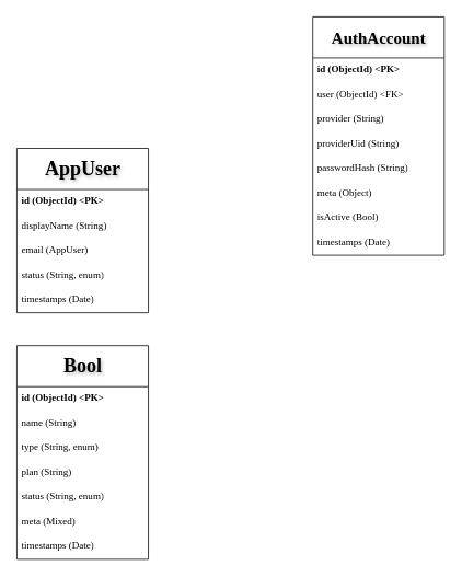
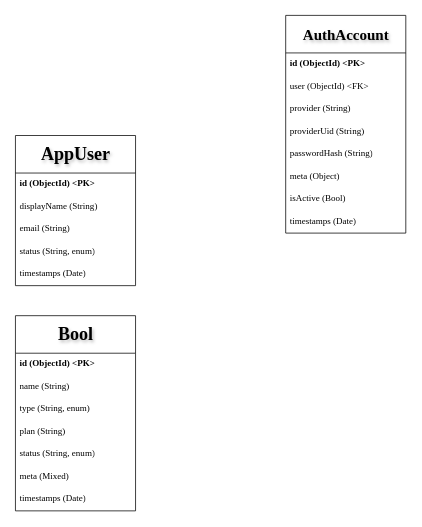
  <mxCell id="0" />
  <mxCell id="1" parent="0" />
  <mxCell id="2" value="AppUser" style="swimlane;fontStyle=1;childLayout=stackLayout;horizontal=1;startSize=50;horizontalStack=0;resizeParent=1;resizeParentMax=0;resizeLast=0;collapsible=1;marginBottom=0;align=center;fontSize=24;fontFamily=Zalando Sans;fontSource=https%3A%2F%2Ffonts.googleapis.com%2Fcss%3Ffamily%3DZalando%2BSans;spacing=0;verticalAlign=middle;labelBorderColor=none;textShadow=1;html=1;" vertex="1" parent="1"><mxGeometry x="20" y="180" width="160" height="200" as="geometry" /></mxCell>
  <mxCell id="3" value="&lt;b&gt;id (ObjectId) &amp;lt;PK&amp;gt;&lt;/b&gt;" style="text;strokeColor=none;fillColor=none;spacingLeft=4;spacingRight=4;overflow=hidden;rotatable=0;points=[[0,0.5],[1,0.5]];portConstraint=eastwest;fontSize=12;whiteSpace=wrap;html=1;fontFamily=Zalando Sans;fontSource=https%3A%2F%2Ffonts.googleapis.com%2Fcss%3Ffamily%3DZalando%2BSans;" vertex="1" parent="2"><mxGeometry y="50" width="160" height="30" as="geometry" /></mxCell>
  <mxCell id="4" value="displayName (String)" style="text;strokeColor=none;fillColor=none;spacingLeft=4;spacingRight=4;overflow=hidden;rotatable=0;points=[[0,0.5],[1,0.5]];portConstraint=eastwest;fontSize=12;whiteSpace=wrap;html=1;fontFamily=Zalando Sans;fontSource=https%3A%2F%2Ffonts.googleapis.com%2Fcss%3Ffamily%3DZalando%2BSans;" vertex="1" parent="2"><mxGeometry y="80" width="160" height="30" as="geometry" /></mxCell>
- <mxCell id="5" value="email (AppUser)" style="text;strokeColor=none;fillColor=none;spacingLeft=4;spacingRight=4;overflow=hidden;rotatable=0;points=[[0,0.5],[1,0.5]];portConstraint=eastwest;fontSize=12;whiteSpace=wrap;html=1;fontFamily=Zalando Sans;fontSource=https%3A%2F%2Ffonts.googleapis.com%2Fcss%3Ffamily%3DZalando%2BSans;" vertex="1" parent="2"><mxGeometry y="110" width="160" height="30" as="geometry" /></mxCell>
+ <mxCell id="5" value="email (String)" style="text;strokeColor=none;fillColor=none;spacingLeft=4;spacingRight=4;overflow=hidden;rotatable=0;points=[[0,0.5],[1,0.5]];portConstraint=eastwest;fontSize=12;whiteSpace=wrap;html=1;fontFamily=Zalando Sans;fontSource=https%3A%2F%2Ffonts.googleapis.com%2Fcss%3Ffamily%3DZalando%2BSans;" vertex="1" parent="2"><mxGeometry y="110" width="160" height="30" as="geometry" /></mxCell>
  <mxCell id="6" value="status (String, enum)" style="text;strokeColor=none;fillColor=none;spacingLeft=4;spacingRight=4;overflow=hidden;rotatable=0;points=[[0,0.5],[1,0.5]];portConstraint=eastwest;fontSize=12;whiteSpace=wrap;html=1;fontFamily=Zalando Sans;fontSource=https%3A%2F%2Ffonts.googleapis.com%2Fcss%3Ffamily%3DZalando%2BSans;" vertex="1" parent="2"><mxGeometry y="140" width="160" height="30" as="geometry" /></mxCell>
  <mxCell id="7" value="timestamps (Date)" style="text;strokeColor=none;fillColor=none;spacingLeft=4;spacingRight=4;overflow=hidden;rotatable=0;points=[[0,0.5],[1,0.5]];portConstraint=eastwest;fontSize=12;whiteSpace=wrap;html=1;fontFamily=Zalando Sans;fontSource=https%3A%2F%2Ffonts.googleapis.com%2Fcss%3Ffamily%3DZalando%2BSans;" vertex="1" parent="2"><mxGeometry y="170" width="160" height="30" as="geometry" /></mxCell>
  <mxCell id="8" value="&lt;font style=&quot;font-size: 20px;&quot;&gt;AuthAccount&lt;/font&gt;" style="swimlane;fontStyle=1;childLayout=stackLayout;horizontal=1;startSize=50;horizontalStack=0;resizeParent=1;resizeParentMax=0;resizeLast=0;collapsible=1;marginBottom=0;align=center;fontSize=24;fontFamily=Zalando Sans;fontSource=https%3A%2F%2Ffonts.googleapis.com%2Fcss%3Ffamily%3DZalando%2BSans;spacing=0;verticalAlign=middle;labelBorderColor=none;textShadow=1;html=1;" vertex="1" parent="1"><mxGeometry x="380" y="20" width="160" height="290" as="geometry" /></mxCell>
  <mxCell id="9" value="&lt;b&gt;id (ObjectId) &amp;lt;PK&amp;gt;&lt;/b&gt;" style="text;strokeColor=none;fillColor=none;spacingLeft=4;spacingRight=4;overflow=hidden;rotatable=0;points=[[0,0.5],[1,0.5]];portConstraint=eastwest;fontSize=12;whiteSpace=wrap;html=1;fontFamily=Zalando Sans;fontSource=https%3A%2F%2Ffonts.googleapis.com%2Fcss%3Ffamily%3DZalando%2BSans;" vertex="1" parent="8"><mxGeometry y="50" width="160" height="30" as="geometry" /></mxCell>
  <mxCell id="10" value="user (ObjectId) &amp;lt;FK&amp;gt;" style="text;strokeColor=none;fillColor=none;spacingLeft=4;spacingRight=4;overflow=hidden;rotatable=0;points=[[0,0.5],[1,0.5]];portConstraint=eastwest;fontSize=12;whiteSpace=wrap;html=1;fontFamily=Zalando Sans;fontSource=https%3A%2F%2Ffonts.googleapis.com%2Fcss%3Ffamily%3DZalando%2BSans;" vertex="1" parent="8"><mxGeometry y="80" width="160" height="30" as="geometry" /></mxCell>
  <mxCell id="11" value="&lt;span style=&quot;color: rgb(0, 0, 0);&quot;&gt;provider&amp;nbsp;&lt;/span&gt;(String)" style="text;strokeColor=none;fillColor=none;spacingLeft=4;spacingRight=4;overflow=hidden;rotatable=0;points=[[0,0.5],[1,0.5]];portConstraint=eastwest;fontSize=12;whiteSpace=wrap;html=1;fontFamily=Zalando Sans;fontSource=https%3A%2F%2Ffonts.googleapis.com%2Fcss%3Ffamily%3DZalando%2BSans;" vertex="1" parent="8"><mxGeometry y="110" width="160" height="30" as="geometry" /></mxCell>
  <mxCell id="12" value="&lt;span style=&quot;color: rgb(0, 0, 0);&quot;&gt;providerUid&amp;nbsp;&lt;/span&gt;(String)" style="text;strokeColor=none;fillColor=none;spacingLeft=4;spacingRight=4;overflow=hidden;rotatable=0;points=[[0,0.5],[1,0.5]];portConstraint=eastwest;fontSize=12;whiteSpace=wrap;html=1;fontFamily=Zalando Sans;fontSource=https%3A%2F%2Ffonts.googleapis.com%2Fcss%3Ffamily%3DZalando%2BSans;" vertex="1" parent="8"><mxGeometry y="140" width="160" height="30" as="geometry" /></mxCell>
  <mxCell id="13" value="&lt;span style=&quot;color: rgb(0, 0, 0);&quot;&gt;passwordHash (String)&lt;/span&gt;" style="text;strokeColor=none;fillColor=none;spacingLeft=4;spacingRight=4;overflow=hidden;rotatable=0;points=[[0,0.5],[1,0.5]];portConstraint=eastwest;fontSize=12;whiteSpace=wrap;html=1;fontFamily=Zalando Sans;fontSource=https%3A%2F%2Ffonts.googleapis.com%2Fcss%3Ffamily%3DZalando%2BSans;" vertex="1" parent="8"><mxGeometry y="170" width="160" height="30" as="geometry" /></mxCell>
  <mxCell id="14" value="meta (Object)" style="text;strokeColor=none;fillColor=none;spacingLeft=4;spacingRight=4;overflow=hidden;rotatable=0;points=[[0,0.5],[1,0.5]];portConstraint=eastwest;fontSize=12;whiteSpace=wrap;html=1;fontFamily=Zalando Sans;fontSource=https%3A%2F%2Ffonts.googleapis.com%2Fcss%3Ffamily%3DZalando%2BSans;" vertex="1" parent="8"><mxGeometry y="200" width="160" height="30" as="geometry" /></mxCell>
  <mxCell id="15" value="isActive (Bool)" style="text;strokeColor=none;fillColor=none;spacingLeft=4;spacingRight=4;overflow=hidden;rotatable=0;points=[[0,0.5],[1,0.5]];portConstraint=eastwest;fontSize=12;whiteSpace=wrap;html=1;fontFamily=Zalando Sans;fontSource=https%3A%2F%2Ffonts.googleapis.com%2Fcss%3Ffamily%3DZalando%2BSans;" vertex="1" parent="8"><mxGeometry y="230" width="160" height="30" as="geometry" /></mxCell>
  <mxCell id="16" value="timestamps (Date)" style="text;strokeColor=none;fillColor=none;spacingLeft=4;spacingRight=4;overflow=hidden;rotatable=0;points=[[0,0.5],[1,0.5]];portConstraint=eastwest;fontSize=12;whiteSpace=wrap;html=1;fontFamily=Zalando Sans;fontSource=https%3A%2F%2Ffonts.googleapis.com%2Fcss%3Ffamily%3DZalando%2BSans;" vertex="1" parent="8"><mxGeometry y="260" width="160" height="30" as="geometry" /></mxCell>
  <mxCell id="17" value="Bool" style="swimlane;fontStyle=1;childLayout=stackLayout;horizontal=1;startSize=50;horizontalStack=0;resizeParent=1;resizeParentMax=0;resizeLast=0;collapsible=1;marginBottom=0;align=center;fontSize=24;fontFamily=Zalando Sans;fontSource=https%3A%2F%2Ffonts.googleapis.com%2Fcss%3Ffamily%3DZalando%2BSans;spacing=0;verticalAlign=middle;labelBorderColor=none;textShadow=1;html=1;" vertex="1" parent="1"><mxGeometry x="20" y="420" width="160" height="260" as="geometry" /></mxCell>
  <mxCell id="18" value="&lt;b&gt;id (ObjectId) &amp;lt;PK&amp;gt;&lt;/b&gt;" style="text;strokeColor=none;fillColor=none;spacingLeft=4;spacingRight=4;overflow=hidden;rotatable=0;points=[[0,0.5],[1,0.5]];portConstraint=eastwest;fontSize=12;whiteSpace=wrap;html=1;fontFamily=Zalando Sans;fontSource=https%3A%2F%2Ffonts.googleapis.com%2Fcss%3Ffamily%3DZalando%2BSans;" vertex="1" parent="17"><mxGeometry y="50" width="160" height="30" as="geometry" /></mxCell>
  <mxCell id="19" value="name (String)" style="text;strokeColor=none;fillColor=none;spacingLeft=4;spacingRight=4;overflow=hidden;rotatable=0;points=[[0,0.5],[1,0.5]];portConstraint=eastwest;fontSize=12;whiteSpace=wrap;html=1;fontFamily=Zalando Sans;fontSource=https%3A%2F%2Ffonts.googleapis.com%2Fcss%3Ffamily%3DZalando%2BSans;" vertex="1" parent="17"><mxGeometry y="80" width="160" height="30" as="geometry" /></mxCell>
  <mxCell id="20" value="type (String, enum)" style="text;strokeColor=none;fillColor=none;spacingLeft=4;spacingRight=4;overflow=hidden;rotatable=0;points=[[0,0.5],[1,0.5]];portConstraint=eastwest;fontSize=12;whiteSpace=wrap;html=1;fontFamily=Zalando Sans;fontSource=https%3A%2F%2Ffonts.googleapis.com%2Fcss%3Ffamily%3DZalando%2BSans;" vertex="1" parent="17"><mxGeometry y="110" width="160" height="30" as="geometry" /></mxCell>
  <mxCell id="21" value="plan (String)" style="text;strokeColor=none;fillColor=none;spacingLeft=4;spacingRight=4;overflow=hidden;rotatable=0;points=[[0,0.5],[1,0.5]];portConstraint=eastwest;fontSize=12;whiteSpace=wrap;html=1;fontFamily=Zalando Sans;fontSource=https%3A%2F%2Ffonts.googleapis.com%2Fcss%3Ffamily%3DZalando%2BSans;" vertex="1" parent="17"><mxGeometry y="140" width="160" height="30" as="geometry" /></mxCell>
  <mxCell id="22" value="status (String, enum)" style="text;strokeColor=none;fillColor=none;spacingLeft=4;spacingRight=4;overflow=hidden;rotatable=0;points=[[0,0.5],[1,0.5]];portConstraint=eastwest;fontSize=12;whiteSpace=wrap;html=1;fontFamily=Zalando Sans;fontSource=https%3A%2F%2Ffonts.googleapis.com%2Fcss%3Ffamily%3DZalando%2BSans;" vertex="1" parent="17"><mxGeometry y="170" width="160" height="30" as="geometry" /></mxCell>
  <mxCell id="23" value="meta (Mixed)" style="text;strokeColor=none;fillColor=none;spacingLeft=4;spacingRight=4;overflow=hidden;rotatable=0;points=[[0,0.5],[1,0.5]];portConstraint=eastwest;fontSize=12;whiteSpace=wrap;html=1;fontFamily=Zalando Sans;fontSource=https%3A%2F%2Ffonts.googleapis.com%2Fcss%3Ffamily%3DZalando%2BSans;" vertex="1" parent="17"><mxGeometry y="200" width="160" height="30" as="geometry" /></mxCell>
  <mxCell id="24" value="timestamps (Date)" style="text;strokeColor=none;fillColor=none;spacingLeft=4;spacingRight=4;overflow=hidden;rotatable=0;points=[[0,0.5],[1,0.5]];portConstraint=eastwest;fontSize=12;whiteSpace=wrap;html=1;fontFamily=Zalando Sans;fontSource=https%3A%2F%2Ffonts.googleapis.com%2Fcss%3Ffamily%3DZalando%2BSans;" vertex="1" parent="17"><mxGeometry y="230" width="160" height="30" as="geometry" /></mxCell>
